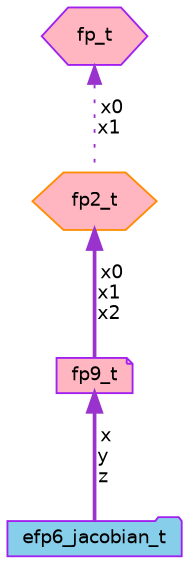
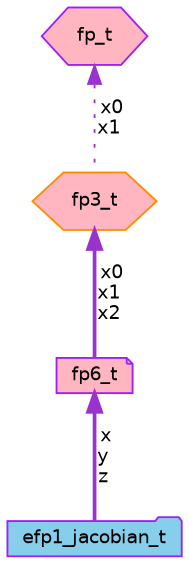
  digraph {
    node [color=purple fillcolor=lightpink fontname=Helvetica fontsize=10 shape=hexagon style=filled]
    edge [color=darkorchid3 dir=back fontname=Helvetica fontsize=10 labelfontname=Helvetica labelfontsize=10 style=bold]
-   n1 [fillcolor=skyblue fontcolor=black height=0.2 label=efp6_jacobian_t shape=folder width=0.4]
-   n2 [height=0.2 label=fp9_t shape=note width=0.4]
-   n3 [color=darkorange height=0.2 label=fp2_t width=0.4]
+   n1 [fillcolor=skyblue fontcolor=black height=0.2 label=efp1_jacobian_t shape=folder width=0.4]
+   n2 [height=0.2 label=fp6_t shape=note width=0.4]
+   n3 [color=darkorange height=0.2 label=fp3_t width=0.4]
    n4 [height=0.2 label=fp_t width=0.4]
    n2 -> n1 [label=" x\ny\nz"]
    n3 -> n2 [label=" x0\nx1\nx2"]
    n4 -> n3 [label=" x0\nx1" style=dotted]
  }
